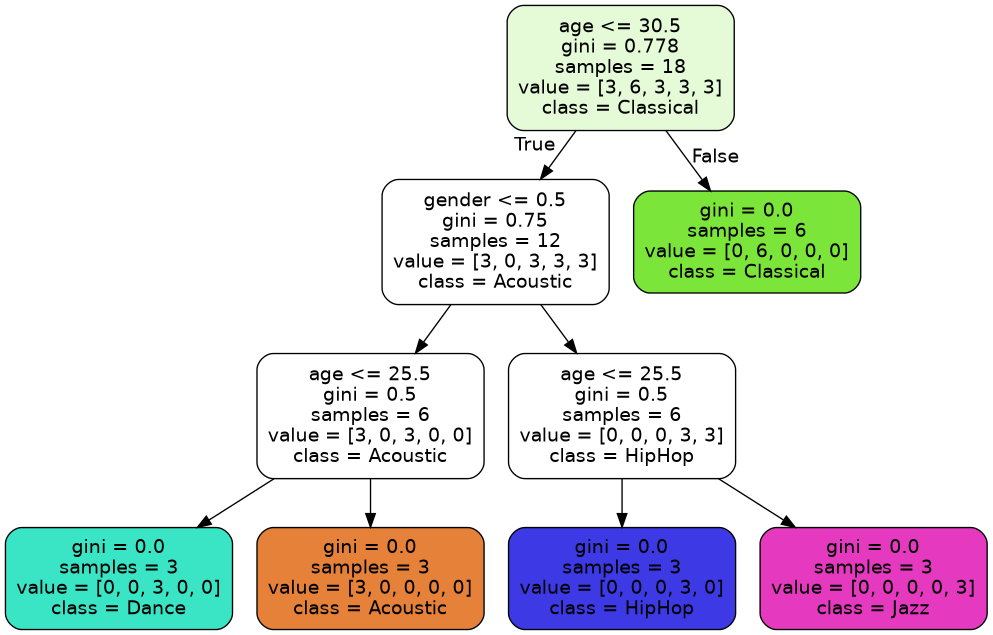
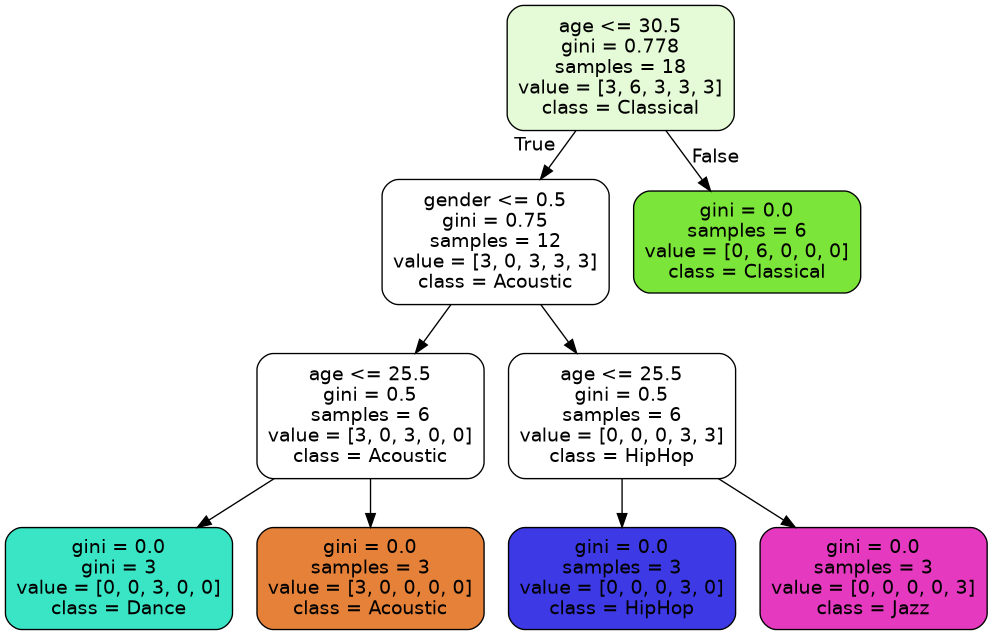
  digraph {
    node [color=black fillcolor="#ffffff" fontname=helvetica shape=box style="filled, rounded"]
    edge [fontname=helvetica]
    n1 [fillcolor="#e5fad7" height=1.2778 label="age <= 30.5\ngini = 0.778\nsamples = 18\nvalue = [3, 6, 3, 3, 3]\nclass = Classical" width=1.9893]
    n2 [height=1.2778 label="gender <= 0.5\ngini = 0.75\nsamples = 12\nvalue = [3, 0, 3, 3, 3]\nclass = Acoustic" width=1.9893]
    n3 [fillcolor="#7be539" height=1.0444 label="gini = 0.0\nsamples = 6\nvalue = [0, 6, 0, 0, 0]\nclass = Classical" width=1.9893]
    n4 [height=1.2778 label="age <= 25.5\ngini = 0.5\nsamples = 6\nvalue = [3, 0, 3, 0, 0]\nclass = Acoustic" width=1.9893]
    n5 [height=1.2778 label="age <= 25.5\ngini = 0.5\nsamples = 6\nvalue = [0, 0, 0, 3, 3]\nclass = HipHop" width=1.9893]
-   n6 [fillcolor="#39e5c5" height=1.0444 label="gini = 0.0\nsamples = 3\nvalue = [0, 0, 3, 0, 0]\nclass = Dance" width=1.9893]
+   n6 [fillcolor="#39e5c5" height=1.0444 label="gini = 0.0\ngini = 3\nvalue = [0, 0, 3, 0, 0]\nclass = Dance" width=1.9893]
    n7 [fillcolor="#e58139" height=1.0444 label="gini = 0.0\nsamples = 3\nvalue = [3, 0, 0, 0, 0]\nclass = Acoustic" width=1.9893]
    n8 [fillcolor="#3c39e5" height=1.0444 label="gini = 0.0\nsamples = 3\nvalue = [0, 0, 0, 3, 0]\nclass = HipHop" width=1.9893]
    n9 [fillcolor="#e539c0" height=1.0444 label="gini = 0.0\nsamples = 3\nvalue = [0, 0, 0, 0, 3]\nclass = Jazz" width=1.9893]
    n1 -> n2 [headlabel=True labelangle=45 labeldistance=2.5]
    n1 -> n3 [headlabel=False labelangle=-45 labeldistance=2.5]
    n2 -> n4
    n2 -> n5
    n4 -> n6
    n4 -> n7
    n5 -> n8
    n5 -> n9
  }
